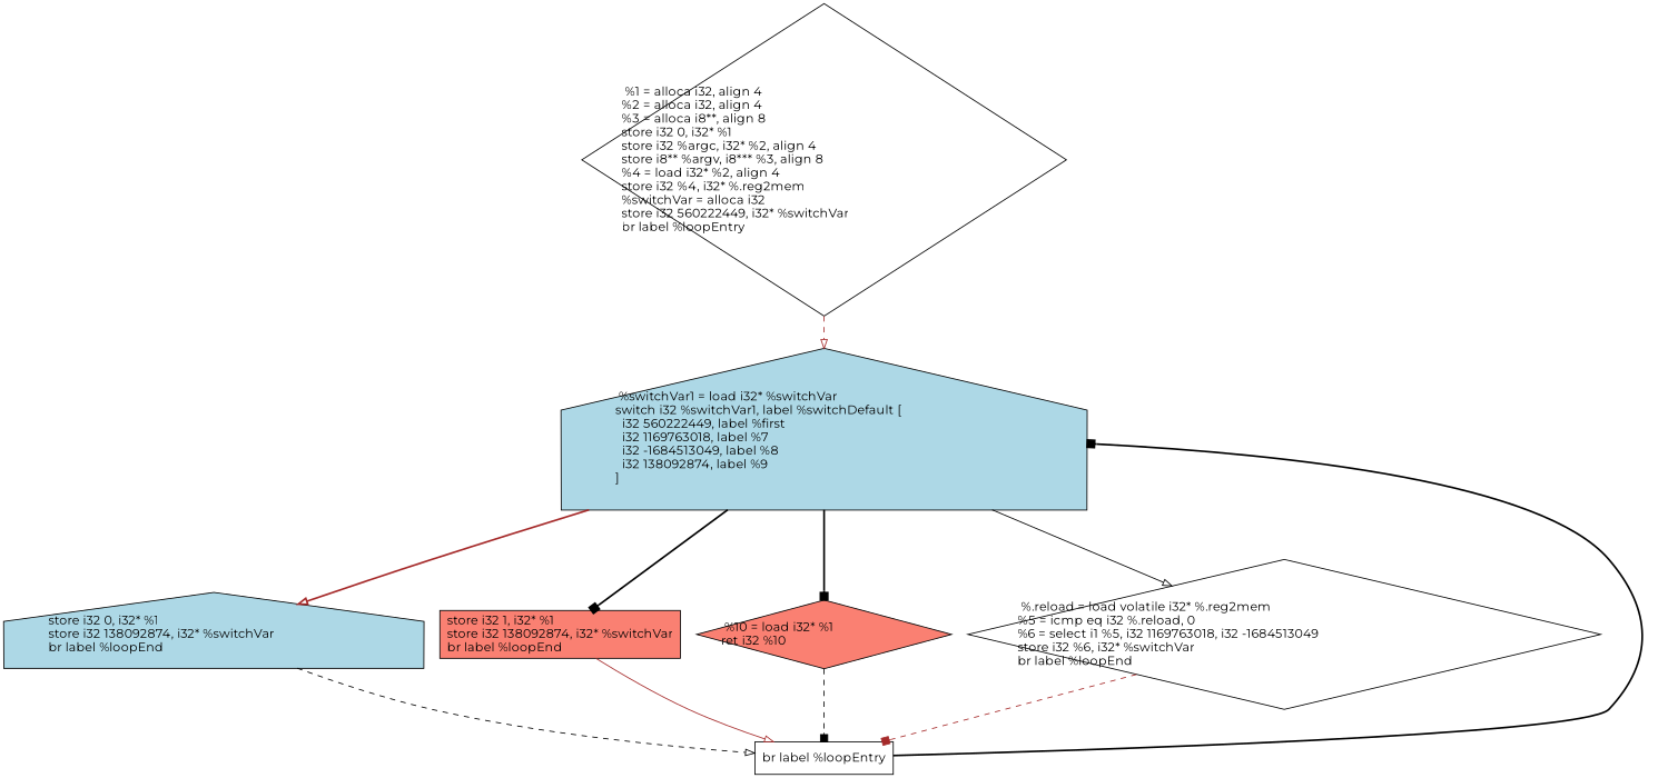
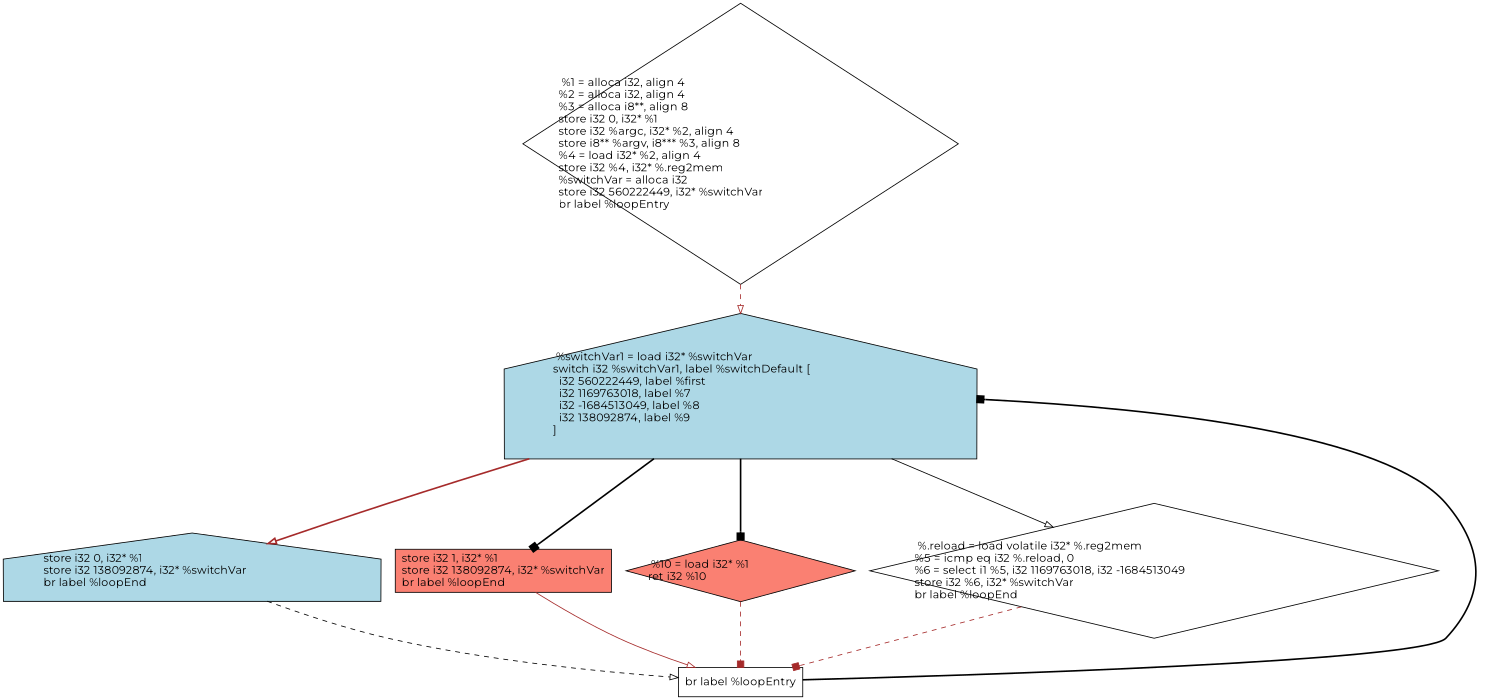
  digraph {
    fontname=Montserrat
    node [shape=diamond style=filled fillcolor=white fontname=Montserrat]
    edge [color=black style=dashed arrowhead=onormal fontname=Montserrat]
    " %1 = alloca i32, align 4\l%2 = alloca i32, align 4\l%3 = alloca i8**, align 8\lstore i32 0, i32* %1\lstore i32 %argc, i32* %2, align 4\lstore i8** %argv, i8*** %3, align 8\l%4 = load i32* %2, align 4\lstore i32 %4, i32* %.reg2mem\l%switchVar = alloca i32\lstore i32 560222449, i32* %switchVar\lbr label %loopEntry\l"
    " %switchVar1 = load i32* %switchVar\lswitch i32 %switchVar1, label %switchDefault [\l  i32 560222449, label %first\l  i32 1169763018, label %7\l  i32 -1684513049, label %8\l  i32 138092874, label %9\l]\l" [shape=house fillcolor=lightblue]
    "store i32 0, i32* %1\lstore i32 138092874, i32* %switchVar\lbr label %loopEnd\l" [shape=house fillcolor=lightblue]
    "store i32 1, i32* %1\lstore i32 138092874, i32* %switchVar\lbr label %loopEnd\l" [shape=box fillcolor=salmon]
    " %10 = load i32* %1\lret i32 %10\l" [fillcolor=salmon]
    " %.reload = load volatile i32* %.reg2mem\l%5 = icmp eq i32 %.reload, 0\l%6 = select i1 %5, i32 1169763018, i32 -1684513049\lstore i32 %6, i32* %switchVar\lbr label %loopEnd\l"
    "br label %loopEntry\l" [shape=box]
    " %1 = alloca i32, align 4\l%2 = alloca i32, align 4\l%3 = alloca i8**, align 8\lstore i32 0, i32* %1\lstore i32 %argc, i32* %2, align 4\lstore i8** %argv, i8*** %3, align 8\l%4 = load i32* %2, align 4\lstore i32 %4, i32* %.reg2mem\l%switchVar = alloca i32\lstore i32 560222449, i32* %switchVar\lbr label %loopEntry\l" -> " %switchVar1 = load i32* %switchVar\lswitch i32 %switchVar1, label %switchDefault [\l  i32 560222449, label %first\l  i32 1169763018, label %7\l  i32 -1684513049, label %8\l  i32 138092874, label %9\l]\l" [color=brown]
    " %switchVar1 = load i32* %switchVar\lswitch i32 %switchVar1, label %switchDefault [\l  i32 560222449, label %first\l  i32 1169763018, label %7\l  i32 -1684513049, label %8\l  i32 138092874, label %9\l]\l" -> "store i32 0, i32* %1\lstore i32 138092874, i32* %switchVar\lbr label %loopEnd\l" [color=brown style=bold]
    " %switchVar1 = load i32* %switchVar\lswitch i32 %switchVar1, label %switchDefault [\l  i32 560222449, label %first\l  i32 1169763018, label %7\l  i32 -1684513049, label %8\l  i32 138092874, label %9\l]\l" -> "store i32 1, i32* %1\lstore i32 138092874, i32* %switchVar\lbr label %loopEnd\l" [style=bold arrowhead=box]
    " %switchVar1 = load i32* %switchVar\lswitch i32 %switchVar1, label %switchDefault [\l  i32 560222449, label %first\l  i32 1169763018, label %7\l  i32 -1684513049, label %8\l  i32 138092874, label %9\l]\l" -> " %10 = load i32* %1\lret i32 %10\l" [style=bold arrowhead=box]
    " %switchVar1 = load i32* %switchVar\lswitch i32 %switchVar1, label %switchDefault [\l  i32 560222449, label %first\l  i32 1169763018, label %7\l  i32 -1684513049, label %8\l  i32 138092874, label %9\l]\l" -> " %.reload = load volatile i32* %.reg2mem\l%5 = icmp eq i32 %.reload, 0\l%6 = select i1 %5, i32 1169763018, i32 -1684513049\lstore i32 %6, i32* %switchVar\lbr label %loopEnd\l" [style=solid]
    "store i32 0, i32* %1\lstore i32 138092874, i32* %switchVar\lbr label %loopEnd\l" -> "br label %loopEntry\l"
    "store i32 1, i32* %1\lstore i32 138092874, i32* %switchVar\lbr label %loopEnd\l" -> "br label %loopEntry\l" [color=brown style=solid]
-   " %10 = load i32* %1\lret i32 %10\l" -> "br label %loopEntry\l" [arrowhead=box]
+   " %10 = load i32* %1\lret i32 %10\l" -> "br label %loopEntry\l" [color=brown arrowhead=box]
    " %.reload = load volatile i32* %.reg2mem\l%5 = icmp eq i32 %.reload, 0\l%6 = select i1 %5, i32 1169763018, i32 -1684513049\lstore i32 %6, i32* %switchVar\lbr label %loopEnd\l" -> "br label %loopEntry\l" [color=brown arrowhead=box]
    "br label %loopEntry\l" -> " %switchVar1 = load i32* %switchVar\lswitch i32 %switchVar1, label %switchDefault [\l  i32 560222449, label %first\l  i32 1169763018, label %7\l  i32 -1684513049, label %8\l  i32 138092874, label %9\l]\l" [style=bold arrowhead=box]
  }
